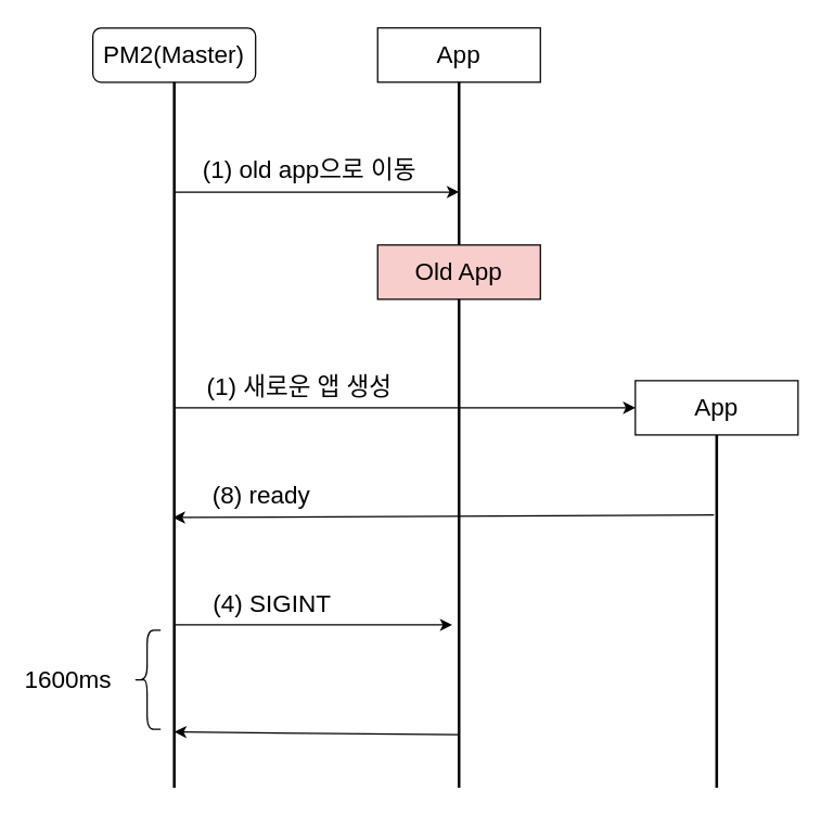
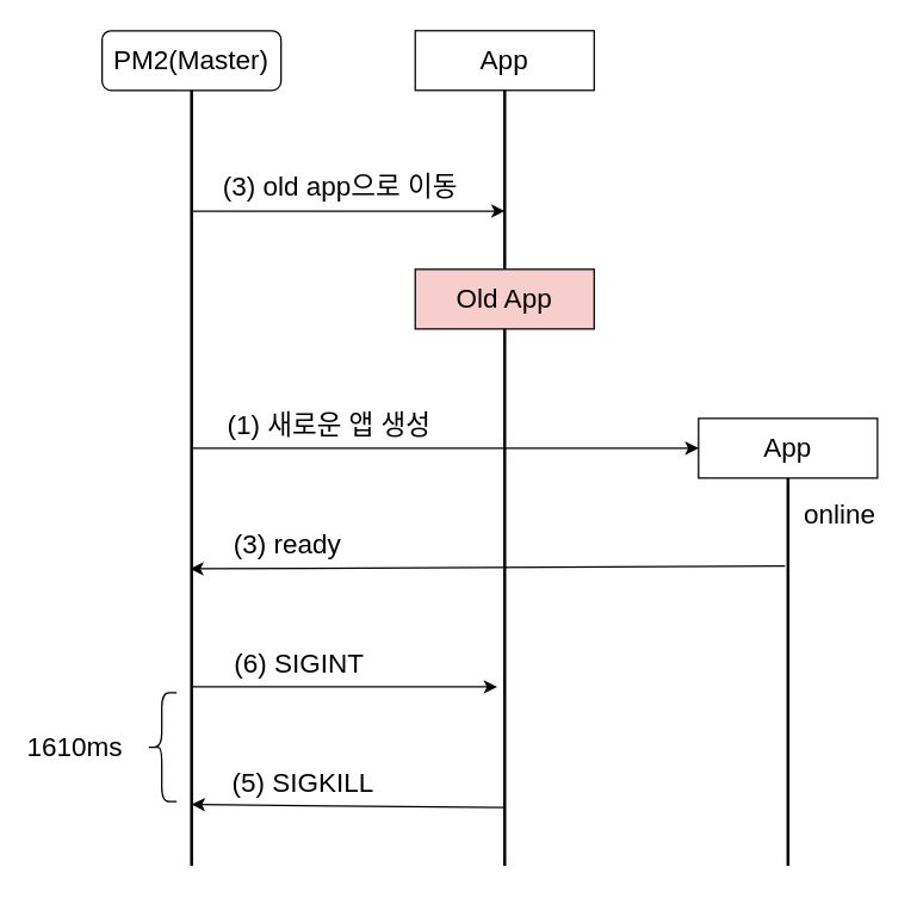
  <mxCell id="0" />
  <mxCell id="1" parent="0" />
  <mxCell id="2" value="&lt;font style=&quot;font-size: 18px&quot;&gt;PM2(Master)&lt;/font&gt;" style="whiteSpace=wrap;html=1;rounded=1;" vertex="1" parent="1"><mxGeometry x="68" y="20" width="120" height="40" as="geometry" /></mxCell>
  <mxCell id="3" value="&lt;font style=&quot;font-size: 18px&quot;&gt;App&lt;/font&gt;" style="rounded=0;whiteSpace=wrap;html=1;" vertex="1" parent="1"><mxGeometry x="278" y="20" width="120" height="40" as="geometry" /></mxCell>
  <mxCell id="4" value="" style="line;strokeWidth=2;direction=south;html=1;fontSize=18;" vertex="1" parent="1"><mxGeometry x="123" y="60" width="10" height="520" as="geometry" /></mxCell>
  <mxCell id="5" value="" style="line;strokeWidth=2;direction=south;html=1;fontSize=18;" vertex="1" parent="1"><mxGeometry x="333" y="60" width="10" height="520" as="geometry" /></mxCell>
  <mxCell id="6" value="" style="endArrow=classic;html=1;fontSize=18;" edge="1" parent="1"><mxGeometry width="50" height="50" relative="1" as="geometry"><mxPoint x="128" y="141" as="sourcePoint" /><mxPoint x="338" y="141" as="targetPoint" /></mxGeometry></mxCell>
- <mxCell id="7" value="(1) old app으로 이동" style="text;html=1;strokeColor=none;fillColor=none;align=center;verticalAlign=middle;whiteSpace=wrap;rounded=0;fontSize=18;" vertex="1" parent="1"><mxGeometry x="138" y="110" width="180" height="30" as="geometry" /></mxCell>
+ <mxCell id="7" value="(3) old app으로 이동" style="text;html=1;strokeColor=none;fillColor=none;align=center;verticalAlign=middle;whiteSpace=wrap;rounded=0;fontSize=18;" vertex="1" parent="1"><mxGeometry x="138" y="110" width="180" height="30" as="geometry" /></mxCell>
  <mxCell id="8" value="Old App" style="rounded=0;whiteSpace=wrap;html=1;fontSize=18;fillColor=#f8cecc;" vertex="1" parent="1"><mxGeometry x="278" y="180" width="120" height="40" as="geometry" /></mxCell>
  <mxCell id="9" value="&lt;font style=&quot;font-size: 18px&quot;&gt;App&lt;/font&gt;" style="rounded=0;whiteSpace=wrap;html=1;" vertex="1" parent="1"><mxGeometry x="468" y="280" width="120" height="40" as="geometry" /></mxCell>
  <mxCell id="10" value="" style="endArrow=classic;html=1;fontSize=18;entryX=0;entryY=0.5;entryDx=0;entryDy=0;" edge="1" parent="1" target="9"><mxGeometry width="50" height="50" relative="1" as="geometry"><mxPoint x="128" y="300" as="sourcePoint" /><mxPoint x="528" y="299" as="targetPoint" /></mxGeometry></mxCell>
  <mxCell id="11" value="(1) 새로운 앱 생성" style="text;html=1;strokeColor=none;fillColor=none;align=center;verticalAlign=middle;whiteSpace=wrap;rounded=0;fontSize=18;" vertex="1" parent="1"><mxGeometry x="123" y="270" width="195" height="30" as="geometry" /></mxCell>
+ <mxCell id="12" value="online" style="text;html=1;strokeColor=none;fillColor=none;align=center;verticalAlign=middle;whiteSpace=wrap;rounded=0;fontSize=18;" vertex="1" parent="1"><mxGeometry x="533" y="330" width="60" height="30" as="geometry" /></mxCell>
  <mxCell id="13" value="" style="line;strokeWidth=2;direction=south;html=1;fontSize=18;" vertex="1" parent="1"><mxGeometry x="523" y="320" width="10" height="260" as="geometry" /></mxCell>
  <mxCell id="14" value="" style="endArrow=classic;html=1;fontSize=18;exitX=0.227;exitY=0.7;exitDx=0;exitDy=0;exitPerimeter=0;entryX=0.617;entryY=0.6;entryDx=0;entryDy=0;entryPerimeter=0;" edge="1" parent="1" source="13" target="4"><mxGeometry width="50" height="50" relative="1" as="geometry"><mxPoint x="388" y="380" as="sourcePoint" /><mxPoint x="438" y="330" as="targetPoint" /></mxGeometry></mxCell>
- <mxCell id="15" value="(8) ready" style="text;html=1;strokeColor=none;fillColor=none;align=center;verticalAlign=middle;whiteSpace=wrap;rounded=0;fontSize=18;" vertex="1" parent="1"><mxGeometry x="130" y="350" width="125" height="30" as="geometry" /></mxCell>
+ <mxCell id="15" value="(3) ready" style="text;html=1;strokeColor=none;fillColor=none;align=center;verticalAlign=middle;whiteSpace=wrap;rounded=0;fontSize=18;" vertex="1" parent="1"><mxGeometry x="130" y="350" width="125" height="30" as="geometry" /></mxCell>
  <mxCell id="16" value="" style="endArrow=classic;html=1;fontSize=18;" edge="1" parent="1"><mxGeometry width="50" height="50" relative="1" as="geometry"><mxPoint x="128" y="460" as="sourcePoint" /><mxPoint x="333" y="460" as="targetPoint" /></mxGeometry></mxCell>
- <mxCell id="17" value="(4) SIGINT" style="text;html=1;strokeColor=none;fillColor=none;align=center;verticalAlign=middle;whiteSpace=wrap;rounded=0;fontSize=18;" vertex="1" parent="1"><mxGeometry x="138" y="430" width="125" height="30" as="geometry" /></mxCell>
+ <mxCell id="17" value="(6) SIGINT" style="text;html=1;strokeColor=none;fillColor=none;align=center;verticalAlign=middle;whiteSpace=wrap;rounded=0;fontSize=18;" vertex="1" parent="1"><mxGeometry x="138" y="430" width="125" height="30" as="geometry" /></mxCell>
  <mxCell id="18" value="" style="endArrow=classic;html=1;fontSize=18;exitX=0.925;exitY=0.6;exitDx=0;exitDy=0;exitPerimeter=0;entryX=0.921;entryY=0.5;entryDx=0;entryDy=0;entryPerimeter=0;" edge="1" parent="1" source="5" target="4"><mxGeometry width="50" height="50" relative="1" as="geometry"><mxPoint x="188" y="550" as="sourcePoint" /><mxPoint x="238" y="500" as="targetPoint" /></mxGeometry></mxCell>
+ <mxCell id="19" value="(5) SIGKILL" style="text;html=1;strokeColor=none;fillColor=none;align=center;verticalAlign=middle;whiteSpace=wrap;rounded=0;fontSize=18;" vertex="1" parent="1"><mxGeometry x="138" y="509.5" width="130" height="30" as="geometry" /></mxCell>
  <mxCell id="20" value="" style="shape=curlyBracket;whiteSpace=wrap;html=1;rounded=1;fontSize=18;" vertex="1" parent="1"><mxGeometry x="98" y="464" width="20" height="73" as="geometry" /></mxCell>
- <mxCell id="21" value="1600ms" style="text;html=1;strokeColor=none;fillColor=none;align=center;verticalAlign=middle;whiteSpace=wrap;rounded=0;fontSize=18;" vertex="1" parent="1"><mxGeometry x="20" y="486" width="60" height="30" as="geometry" /></mxCell>
+ <mxCell id="21" value="1610ms" style="text;html=1;strokeColor=none;fillColor=none;align=center;verticalAlign=middle;whiteSpace=wrap;rounded=0;fontSize=18;" vertex="1" parent="1"><mxGeometry x="20" y="486" width="60" height="30" as="geometry" /></mxCell>
